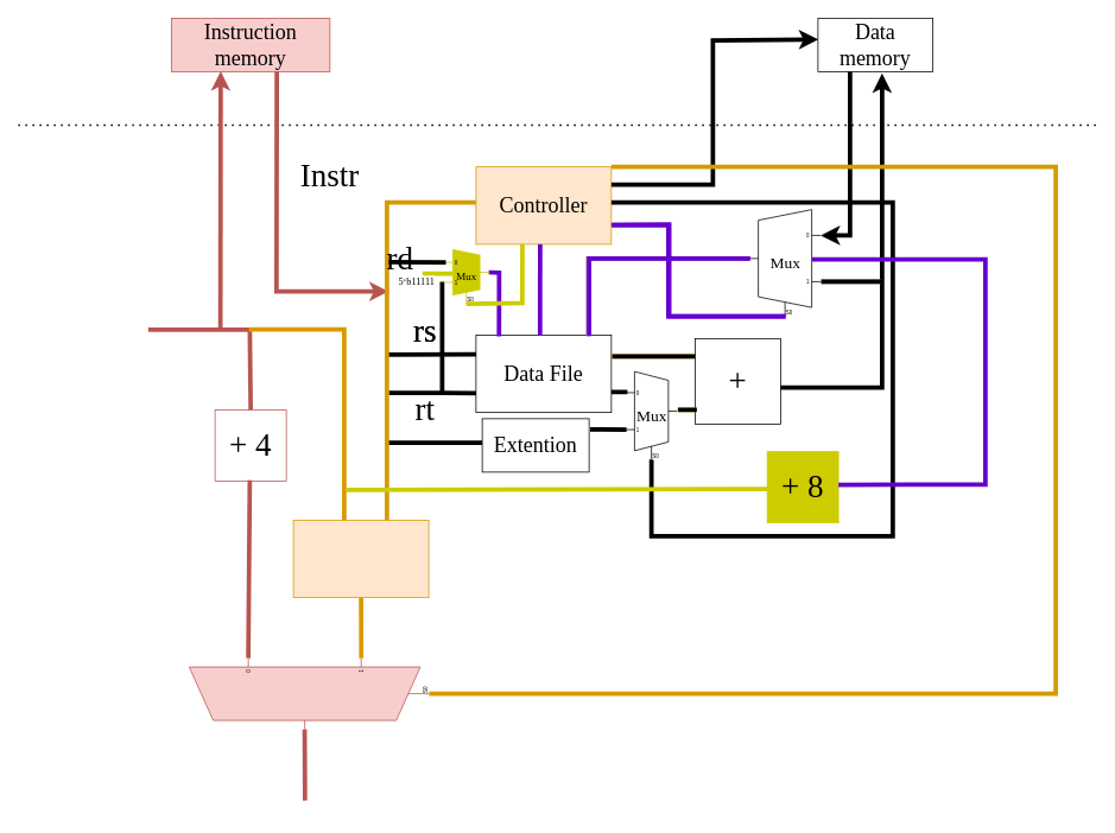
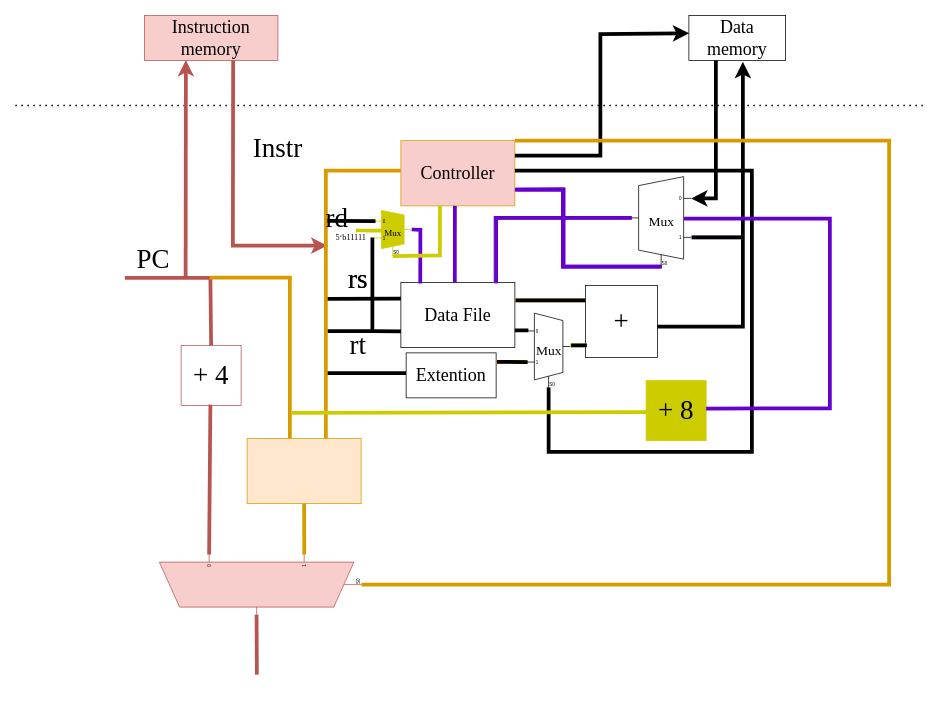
  <mxCell id="0" />
  <mxCell id="1" parent="0" />
  <mxCell id="2" value="&lt;font style=&quot;font-size: 24px&quot; face=&quot;Ubuntu Mono&quot;&gt;Instruction memory&lt;/font&gt;" style="rounded=0;whiteSpace=wrap;html=1;fillColor=#f8cecc;strokeColor=#b85450;" parent="1" vertex="1"><mxGeometry x="192" y="20" width="178" height="60" as="geometry" /></mxCell>
  <mxCell id="3" value="" style="endArrow=none;dashed=1;html=1;dashPattern=1 3;strokeWidth=2;" parent="1" edge="1"><mxGeometry width="50" height="50" relative="1" as="geometry"><mxPoint x="20" y="140" as="sourcePoint" /><mxPoint x="1230" y="140" as="targetPoint" /></mxGeometry></mxCell>
  <mxCell id="4" value="" style="endArrow=classic;html=1;entryX=0.311;entryY=0.993;entryDx=0;entryDy=0;entryPerimeter=0;strokeWidth=5;endFill=1;fillColor=#f8cecc;strokeColor=#b85450;" parent="1" target="2" edge="1"><mxGeometry width="50" height="50" relative="1" as="geometry"><mxPoint x="247" y="370" as="sourcePoint" /><mxPoint x="430" y="280" as="targetPoint" /></mxGeometry></mxCell>
  <mxCell id="5" value="" style="endArrow=none;html=1;entryX=0.311;entryY=0.993;entryDx=0;entryDy=0;entryPerimeter=0;strokeWidth=5;startArrow=classic;startFill=1;rounded=0;fillColor=#f8cecc;strokeColor=#b85450;" parent="1" edge="1"><mxGeometry width="50" height="50" relative="1" as="geometry"><mxPoint x="436" y="327" as="sourcePoint" /><mxPoint x="310.358" y="80" as="targetPoint" /><Array as="points"><mxPoint x="310" y="327" /></Array></mxGeometry></mxCell>
  <mxCell id="6" value="" style="endArrow=none;html=1;strokeWidth=5;fillColor=#f8cecc;strokeColor=#b85450;" parent="1" edge="1"><mxGeometry width="50" height="50" relative="1" as="geometry"><mxPoint x="166" y="370" as="sourcePoint" /><mxPoint x="282" y="370" as="targetPoint" /></mxGeometry></mxCell>
  <mxCell id="7" value="&lt;font style=&quot;font-size: 24px&quot; face=&quot;Ubuntu Mono&quot;&gt;Data File&lt;/font&gt;" style="rounded=0;whiteSpace=wrap;html=1;" parent="1" vertex="1"><mxGeometry x="534" y="376" width="152" height="87" as="geometry" /></mxCell>
  <mxCell id="8" value="&lt;font style=&quot;font-size: 36px&quot; face=&quot;Ubuntu Mono&quot;&gt;+ 4&lt;/font&gt;" style="whiteSpace=wrap;html=1;aspect=fixed;fillColor=#ffffff;strokeColor=#b85450;" parent="1" vertex="1"><mxGeometry x="241" y="460" width="80" height="80" as="geometry" /></mxCell>
  <mxCell id="9" value="" style="endArrow=none;html=1;strokeWidth=5;exitX=0.5;exitY=0;exitDx=0;exitDy=0;fillColor=#f8cecc;strokeColor=#b85450;" parent="1" source="8" edge="1"><mxGeometry width="50" height="50" relative="1" as="geometry"><mxPoint x="510" y="440" as="sourcePoint" /><mxPoint x="280" y="370" as="targetPoint" /></mxGeometry></mxCell>
  <mxCell id="10" value="" style="endArrow=none;html=1;strokeWidth=5;fillColor=#f8cecc;strokeColor=#b85450;exitX=1;exitY=0.235;exitDx=0;exitDy=3;exitPerimeter=0;" parent="1" edge="1" source="48"><mxGeometry width="50" height="50" relative="1" as="geometry"><mxPoint x="279" y="723" as="sourcePoint" /><mxPoint x="280" y="539" as="targetPoint" /></mxGeometry></mxCell>
+ <mxCell id="11" value="&lt;font style=&quot;font-size: 36px&quot; face=&quot;Ubuntu Mono&quot;&gt;PC&lt;/font&gt;" style="text;html=1;strokeColor=none;fillColor=none;align=center;verticalAlign=middle;whiteSpace=wrap;rounded=0;" parent="1" vertex="1"><mxGeometry x="184" y="335" width="40" height="20" as="geometry" /></mxCell>
  <mxCell id="12" value="&lt;font style=&quot;font-size: 36px&quot; face=&quot;Ubuntu Mono&quot;&gt;Instr&lt;/font&gt;" style="text;html=1;strokeColor=none;fillColor=none;align=center;verticalAlign=middle;whiteSpace=wrap;rounded=0;" parent="1" vertex="1"><mxGeometry x="350" y="187" width="40" height="20" as="geometry" /></mxCell>
- <mxCell id="13" value="&lt;font style=&quot;font-size: 24px&quot; face=&quot;Ubuntu Mono&quot;&gt;Controller&lt;/font&gt;" style="rounded=0;whiteSpace=wrap;html=1;fillColor=#ffe6cc;strokeColor=#d79b00;" parent="1" vertex="1"><mxGeometry x="534" y="187" width="152" height="87" as="geometry" /></mxCell>
+ <mxCell id="13" value="&lt;font style=&quot;font-size: 24px&quot; face=&quot;Ubuntu Mono&quot;&gt;Controller&lt;/font&gt;" style="rounded=0;whiteSpace=wrap;html=1;fillColor=#f8cecc;strokeColor=#d79b00;" parent="1" vertex="1"><mxGeometry x="534" y="187" width="152" height="87" as="geometry" /></mxCell>
  <mxCell id="14" value="" style="endArrow=none;html=1;strokeWidth=5;rounded=0;fillColor=#ffe6cc;strokeColor=#d79b00;" parent="1" edge="1"><mxGeometry width="50" height="50" relative="1" as="geometry"><mxPoint x="434" y="329" as="sourcePoint" /><mxPoint x="534" y="227" as="targetPoint" /><Array as="points"><mxPoint x="434" y="227" /></Array></mxGeometry></mxCell>
  <mxCell id="15" value="" style="endArrow=none;html=1;strokeWidth=5;rounded=0;entryX=0;entryY=0.25;entryDx=0;entryDy=0;fillColor=#ffe6cc;" parent="1" target="7" edge="1"><mxGeometry width="50" height="50" relative="1" as="geometry"><mxPoint x="434" y="398" as="sourcePoint" /><mxPoint x="455" y="376" as="targetPoint" /><Array as="points"><mxPoint x="434" y="398" /></Array></mxGeometry></mxCell>
  <mxCell id="16" value="" style="endArrow=none;html=1;strokeWidth=5;fillColor=#ffe6cc;strokeColor=#d79b00;" parent="1" edge="1"><mxGeometry width="50" height="50" relative="1" as="geometry"><mxPoint x="686" y="400" as="sourcePoint" /><mxPoint x="779" y="400" as="targetPoint" /></mxGeometry></mxCell>
  <mxCell id="17" value="" style="endArrow=none;html=1;strokeWidth=5;fillColor=#ffe6cc;" parent="1" edge="1"><mxGeometry width="50" height="50" relative="1" as="geometry"><mxPoint x="686" y="440" as="sourcePoint" /><mxPoint x="704" y="440" as="targetPoint" /></mxGeometry></mxCell>
  <mxCell id="18" value="&lt;font face=&quot;Ubuntu Mono&quot; style=&quot;font-size: 36px&quot;&gt;+&lt;/font&gt;" style="whiteSpace=wrap;html=1;aspect=fixed;fillColor=none;" parent="1" vertex="1"><mxGeometry x="780" y="380" width="96" height="96" as="geometry" /></mxCell>
  <mxCell id="19" value="" style="endArrow=none;html=1;strokeWidth=5;exitX=0.473;exitY=-0.002;exitDx=0;exitDy=0;exitPerimeter=0;fillColor=#e1d5e7;strokeColor=#6600CC;" parent="1" source="7" edge="1"><mxGeometry width="50" height="50" relative="1" as="geometry"><mxPoint x="606" y="370" as="sourcePoint" /><mxPoint x="606" y="274" as="targetPoint" /></mxGeometry></mxCell>
  <mxCell id="20" value="&lt;font style=&quot;font-size: 36px&quot; face=&quot;Ubuntu Mono&quot;&gt;rs&lt;/font&gt;" style="text;html=1;strokeColor=none;fillColor=none;align=center;verticalAlign=middle;whiteSpace=wrap;rounded=0;" parent="1" vertex="1"><mxGeometry x="457" y="362" width="40" height="20" as="geometry" /></mxCell>
  <mxCell id="21" value="&lt;font style=&quot;font-size: 18px&quot; face=&quot;Ubuntu Mono&quot;&gt;Mux&lt;/font&gt;" style="shadow=0;dashed=0;align=center;html=1;strokeWidth=1;shape=mxgraph.electrical.abstract.mux2;fillColor=none;" parent="1" vertex="1"><mxGeometry x="702" y="417" width="58" height="99" as="geometry" /></mxCell>
  <mxCell id="22" value="" style="endArrow=none;html=1;strokeWidth=5;rounded=0;fillColor=#ffe6cc;" parent="1" edge="1"><mxGeometry width="50" height="50" relative="1" as="geometry"><mxPoint x="439" y="497" as="sourcePoint" /><mxPoint x="541" y="497" as="targetPoint" /><Array as="points"><mxPoint x="434" y="497" /></Array></mxGeometry></mxCell>
  <mxCell id="23" value="" style="endArrow=none;html=1;strokeWidth=5;fillColor=#fff2cc;strokeColor=#CCCC00;" parent="1" edge="1"><mxGeometry width="50" height="50" relative="1" as="geometry"><mxPoint x="760" y="460" as="sourcePoint" /><mxPoint x="781" y="460" as="targetPoint" /></mxGeometry></mxCell>
  <mxCell id="24" value="&lt;font style=&quot;font-size: 24px&quot; face=&quot;Ubuntu Mono&quot;&gt;Extention&lt;/font&gt;" style="rounded=0;whiteSpace=wrap;html=1;" parent="1" vertex="1"><mxGeometry x="541" y="470" width="120" height="60" as="geometry" /></mxCell>
  <mxCell id="25" value="" style="endArrow=none;html=1;strokeWidth=5;fillColor=#ffe6cc;strokeColor=#d79b00;entryX=0;entryY=0.629;entryDx=0;entryDy=3;entryPerimeter=0;" parent="1" target="21" edge="1"><mxGeometry width="50" height="50" relative="1" as="geometry"><mxPoint x="661" y="482" as="sourcePoint" /><mxPoint x="679" y="482" as="targetPoint" /></mxGeometry></mxCell>
  <mxCell id="26" value="" style="endArrow=none;html=1;strokeWidth=5;fillColor=#fff2cc;entryX=0.328;entryY=1;entryDx=10;entryDy=0;entryPerimeter=0;rounded=0;" parent="1" target="21" edge="1"><mxGeometry width="50" height="50" relative="1" as="geometry"><mxPoint x="686" y="227" as="sourcePoint" /><mxPoint x="730" y="602" as="targetPoint" /><Array as="points"><mxPoint x="1002" y="227" /><mxPoint x="1002" y="602" /><mxPoint x="731" y="602" /></Array></mxGeometry></mxCell>
  <mxCell id="27" value="&lt;font style=&quot;font-size: 24px&quot; face=&quot;Ubuntu Mono&quot;&gt;Data memory&lt;/font&gt;" style="rounded=0;whiteSpace=wrap;html=1;fillColor=none;" parent="1" vertex="1"><mxGeometry x="918" y="20" width="129" height="60" as="geometry" /></mxCell>
  <mxCell id="28" value="" style="endArrow=classic;html=1;strokeWidth=5;fillColor=#e1d5e7;rounded=0;endFill=1;" parent="1" edge="1"><mxGeometry width="50" height="50" relative="1" as="geometry"><mxPoint x="876" y="435" as="sourcePoint" /><mxPoint x="990" y="82" as="targetPoint" /><Array as="points"><mxPoint x="990" y="435" /></Array></mxGeometry></mxCell>
  <mxCell id="29" value="" style="endArrow=classic;html=1;strokeWidth=5;fillColor=#e1d5e7;rounded=0;endFill=1;entryX=1;entryY=0.217;entryDx=0;entryDy=3;entryPerimeter=0;" parent="1" target="30" edge="1"><mxGeometry width="50" height="50" relative="1" as="geometry"><mxPoint x="954" y="80" as="sourcePoint" /><mxPoint x="954" y="266" as="targetPoint" /><Array as="points"><mxPoint x="954" y="264" /></Array></mxGeometry></mxCell>
  <mxCell id="30" value="&lt;font face=&quot;Ubuntu Mono&quot; style=&quot;font-size: 18px&quot;&gt;Mux&lt;/font&gt;" style="shadow=0;dashed=0;align=center;html=1;strokeWidth=1;shape=mxgraph.electrical.abstract.mux2;operation=demux;fillColor=none;" parent="1" vertex="1"><mxGeometry x="841" y="235" width="80" height="120" as="geometry" /></mxCell>
  <mxCell id="31" value="" style="endArrow=none;html=1;strokeWidth=5;fillColor=#e1d5e7;strokeColor=#9673a6;" parent="1" edge="1"><mxGeometry width="50" height="50" relative="1" as="geometry"><mxPoint x="921" y="316" as="sourcePoint" /><mxPoint x="990" y="316" as="targetPoint" /></mxGeometry></mxCell>
  <mxCell id="32" value="" style="endArrow=none;html=1;strokeWidth=5;fillColor=#e1d5e7;strokeColor=#9673a6;rounded=0;" parent="1" edge="1"><mxGeometry width="50" height="50" relative="1" as="geometry"><mxPoint x="660" y="377" as="sourcePoint" /><mxPoint x="841" y="290" as="targetPoint" /><Array as="points"><mxPoint x="660" y="290" /></Array></mxGeometry></mxCell>
  <mxCell id="33" value="" style="endArrow=classic;html=1;strokeWidth=5;fillColor=#e1d5e7;rounded=0;endFill=1;entryX=0.003;entryY=0.397;entryDx=0;entryDy=0;entryPerimeter=0;" parent="1" target="27" edge="1"><mxGeometry width="50" height="50" relative="1" as="geometry"><mxPoint x="686" y="207" as="sourcePoint" /><mxPoint x="921" y="-25" as="targetPoint" /><Array as="points"><mxPoint x="800" y="207" /><mxPoint x="800" y="45" /></Array></mxGeometry></mxCell>
  <mxCell id="34" value="" style="endArrow=none;html=1;strokeWidth=5;fillColor=#e1d5e7;rounded=0;entryX=1;entryY=0.75;entryDx=0;entryDy=0;exitX=0.375;exitY=1;exitDx=10;exitDy=0;exitPerimeter=0;strokeColor=#6600CC;" parent="1" source="30" target="13" edge="1"><mxGeometry width="50" height="50" relative="1" as="geometry"><mxPoint x="893" y="366" as="sourcePoint" /><mxPoint x="750.1" y="253.17" as="targetPoint" /><Array as="points"><mxPoint x="750" y="355" /><mxPoint x="750" y="252" /></Array></mxGeometry></mxCell>
  <mxCell id="35" value="" style="endArrow=none;html=1;strokeWidth=5;rounded=0;entryX=0;entryY=0.75;entryDx=0;entryDy=0;fillColor=#ffe6cc;" parent="1" edge="1"><mxGeometry width="50" height="50" relative="1" as="geometry"><mxPoint x="496" y="441" as="sourcePoint" /><mxPoint x="534" y="441.25" as="targetPoint" /><Array as="points" /></mxGeometry></mxCell>
  <mxCell id="36" value="" style="endArrow=none;html=1;strokeWidth=5;rounded=0;entryX=0.17;entryY=0.016;entryDx=0;entryDy=0;entryPerimeter=0;fillColor=#e1d5e7;exitX=1;exitY=0.5;exitDx=0;exitDy=-5;exitPerimeter=0;strokeColor=#6600CC;" parent="1" source="40" edge="1"><mxGeometry width="50" height="50" relative="1" as="geometry"><mxPoint x="537" y="297" as="sourcePoint" /><mxPoint x="559.84" y="377.392" as="targetPoint" /><Array as="points"><mxPoint x="560" y="306" /></Array></mxGeometry></mxCell>
  <mxCell id="37" value="&lt;font style=&quot;font-size: 36px&quot; face=&quot;Ubuntu Mono&quot;&gt;rs&lt;/font&gt;" style="text;html=1;strokeColor=none;fillColor=none;align=center;verticalAlign=middle;whiteSpace=wrap;rounded=0;" parent="1" vertex="1"><mxGeometry x="457" y="362" width="40" height="20" as="geometry" /></mxCell>
  <mxCell id="38" value="&lt;font style=&quot;font-size: 36px&quot; face=&quot;Ubuntu Mono&quot;&gt;rt&lt;/font&gt;" style="text;html=1;strokeColor=none;fillColor=none;align=center;verticalAlign=middle;whiteSpace=wrap;rounded=0;" parent="1" vertex="1"><mxGeometry x="457" y="450" width="40" height="20" as="geometry" /></mxCell>
  <mxCell id="39" value="" style="endArrow=none;html=1;strokeWidth=5;fillColor=#6a00ff;rounded=0;" parent="1" edge="1"><mxGeometry width="50" height="50" relative="1" as="geometry"><mxPoint x="436" y="441" as="sourcePoint" /><mxPoint x="496" y="316" as="targetPoint" /><Array as="points"><mxPoint x="496" y="441" /></Array></mxGeometry></mxCell>
  <mxCell id="40" value="&lt;font face=&quot;Ubuntu Mono&quot;&gt;Mux&lt;/font&gt;" style="shadow=0;dashed=0;align=center;html=1;strokeWidth=1;shape=mxgraph.electrical.abstract.mux2;strokeColor=#CCCC00;fillColor=#CCCC00;" parent="1" vertex="1"><mxGeometry x="498" y="280" width="50.33" height="61" as="geometry" /></mxCell>
  <mxCell id="41" value="" style="endArrow=none;html=1;strokeWidth=5;fillColor=#ffe6cc;entryX=0.043;entryY=0.233;entryDx=0;entryDy=0;entryPerimeter=0;" parent="1" target="40" edge="1"><mxGeometry width="50" height="50" relative="1" as="geometry"><mxPoint x="436" y="294" as="sourcePoint" /><mxPoint x="497" y="294" as="targetPoint" /></mxGeometry></mxCell>
  <mxCell id="42" value="&lt;font style=&quot;font-size: 36px&quot; face=&quot;Ubuntu Mono&quot;&gt;rd&lt;/font&gt;" style="text;html=1;strokeColor=none;fillColor=none;align=center;verticalAlign=middle;whiteSpace=wrap;rounded=0;" parent="1" vertex="1"><mxGeometry x="429" y="280" width="40" height="20" as="geometry" /></mxCell>
  <mxCell id="43" value="" style="endArrow=none;html=1;strokeWidth=5;exitX=0.301;exitY=1;exitDx=10;exitDy=0;exitPerimeter=0;fillColor=#e1d5e7;rounded=0;strokeColor=#CCCC00;" parent="1" source="40" edge="1"><mxGeometry width="50" height="50" relative="1" as="geometry"><mxPoint x="585.996" y="375.826" as="sourcePoint" /><mxPoint x="586.1" y="274" as="targetPoint" /><Array as="points"><mxPoint x="586" y="340" /></Array></mxGeometry></mxCell>
  <mxCell id="44" value="" style="endArrow=none;html=1;strokeWidth=5;rounded=0;fillColor=#ffe6cc;strokeColor=#d79b00;" edge="1" parent="1"><mxGeometry width="50" height="50" relative="1" as="geometry"><mxPoint x="279" y="369.5" as="sourcePoint" /><mxPoint x="386" y="584" as="targetPoint" /><Array as="points"><mxPoint x="386" y="369.5" /></Array></mxGeometry></mxCell>
  <mxCell id="45" value="" style="endArrow=none;html=1;strokeWidth=5;fillColor=#ffe6cc;strokeColor=#d79b00;" edge="1" parent="1"><mxGeometry width="50" height="50" relative="1" as="geometry"><mxPoint x="434" y="326" as="sourcePoint" /><mxPoint x="434" y="588" as="targetPoint" /></mxGeometry></mxCell>
  <mxCell id="46" value="" style="rounded=0;whiteSpace=wrap;html=1;fillColor=#ffe6cc;strokeColor=#d79b00;" vertex="1" parent="1"><mxGeometry x="329" y="584" width="152" height="87" as="geometry" /></mxCell>
  <mxCell id="47" value="" style="endArrow=none;html=1;strokeWidth=5;fillColor=#ffe6cc;strokeColor=#d79b00;entryX=1;entryY=0.706;entryDx=0;entryDy=3;entryPerimeter=0;" edge="1" parent="1" target="48"><mxGeometry width="50" height="50" relative="1" as="geometry"><mxPoint x="404.99" y="671" as="sourcePoint" /><mxPoint x="404.66" y="728" as="targetPoint" /></mxGeometry></mxCell>
  <mxCell id="48" value="" style="shadow=0;dashed=0;align=center;html=1;strokeWidth=1;shape=mxgraph.electrical.abstract.mux2;operation=demux;fillColor=#f8cecc;strokeColor=#b85450;rotation=-90;" vertex="1" parent="1"><mxGeometry x="306.71" y="644.29" width="80" height="269.43" as="geometry" /></mxCell>
  <mxCell id="49" value="" style="endArrow=none;html=1;strokeWidth=5;fillColor=#ffe6cc;strokeColor=#d79b00;exitX=1;exitY=0;exitDx=0;exitDy=0;rounded=0;entryX=0.375;entryY=1;entryDx=10;entryDy=0;entryPerimeter=0;" edge="1" parent="1" source="13" target="48"><mxGeometry width="50" height="50" relative="1" as="geometry"><mxPoint x="1092" y="241" as="sourcePoint" /><mxPoint x="1185" y="794" as="targetPoint" /><Array as="points"><mxPoint x="1185" y="187" /><mxPoint x="1185" y="779" /></Array></mxGeometry></mxCell>
  <mxCell id="50" value="" style="endArrow=none;html=1;strokeWidth=5;fillColor=#f8cecc;strokeColor=#b85450;entryX=0;entryY=0.481;entryDx=0;entryDy=0;entryPerimeter=0;" edge="1" parent="1" target="48"><mxGeometry width="50" height="50" relative="1" as="geometry"><mxPoint x="342" y="899" as="sourcePoint" /><mxPoint x="342.58" y="821" as="targetPoint" /></mxGeometry></mxCell>
  <mxCell id="51" value="" style="endArrow=none;html=1;strokeWidth=5;fillColor=#e1d5e7;" edge="1" parent="1"><mxGeometry width="50" height="50" relative="1" as="geometry"><mxPoint x="922" y="316" as="sourcePoint" /><mxPoint x="991" y="316" as="targetPoint" /></mxGeometry></mxCell>
  <mxCell id="52" value="" style="endArrow=none;html=1;strokeWidth=5;fillColor=#e1d5e7;rounded=0;entryX=1;entryY=0.75;entryDx=0;entryDy=0;exitX=0.375;exitY=1;exitDx=10;exitDy=0;exitPerimeter=0;strokeColor=#6600CC;" edge="1" parent="1"><mxGeometry width="50" height="50" relative="1" as="geometry"><mxPoint x="882" y="355" as="sourcePoint" /><mxPoint x="687" y="252.25" as="targetPoint" /><Array as="points"><mxPoint x="751" y="355" /><mxPoint x="751" y="252" /></Array></mxGeometry></mxCell>
  <mxCell id="53" value="" style="endArrow=none;html=1;strokeWidth=5;fillColor=#e1d5e7;rounded=0;strokeColor=#6600CC;" edge="1" parent="1"><mxGeometry width="50" height="50" relative="1" as="geometry"><mxPoint x="661" y="377" as="sourcePoint" /><mxPoint x="842" y="290" as="targetPoint" /><Array as="points"><mxPoint x="661" y="290" /></Array></mxGeometry></mxCell>
  <mxCell id="54" value="" style="endArrow=none;html=1;strokeWidth=5;fillColor=#ffe6cc;" edge="1" parent="1"><mxGeometry width="50" height="50" relative="1" as="geometry"><mxPoint x="687" y="400" as="sourcePoint" /><mxPoint x="780" y="400" as="targetPoint" /></mxGeometry></mxCell>
  <mxCell id="55" value="" style="endArrow=none;html=1;strokeWidth=5;fillColor=#fff2cc;" edge="1" parent="1"><mxGeometry width="50" height="50" relative="1" as="geometry"><mxPoint x="761" y="460" as="sourcePoint" /><mxPoint x="782" y="460" as="targetPoint" /></mxGeometry></mxCell>
  <mxCell id="56" value="" style="endArrow=none;html=1;strokeWidth=5;fillColor=#ffe6cc;entryX=0;entryY=0.629;entryDx=0;entryDy=3;entryPerimeter=0;" edge="1" parent="1"><mxGeometry width="50" height="50" relative="1" as="geometry"><mxPoint x="662" y="482" as="sourcePoint" /><mxPoint x="703" y="482.25" as="targetPoint" /></mxGeometry></mxCell>
  <mxCell id="57" value="" style="endArrow=none;html=1;strokeWidth=5;fillColor=#fff2cc;strokeColor=#CCCC00;" edge="1" parent="1"><mxGeometry width="50" height="50" relative="1" as="geometry"><mxPoint x="388" y="550" as="sourcePoint" /><mxPoint x="862" y="549" as="targetPoint" /></mxGeometry></mxCell>
  <mxCell id="58" value="&lt;font style=&quot;font-size: 36px&quot; face=&quot;Ubuntu Mono&quot;&gt;+ 8&lt;/font&gt;" style="whiteSpace=wrap;html=1;aspect=fixed;fillColor=#CCCC00;strokeColor=#CCCC00;" vertex="1" parent="1"><mxGeometry x="861" y="507" width="80" height="80" as="geometry" /></mxCell>
  <mxCell id="59" value="" style="endArrow=none;html=1;strokeWidth=5;fillColor=#e1d5e7;rounded=0;entryX=1;entryY=0.75;entryDx=0;entryDy=0;exitX=0.882;exitY=0.467;exitDx=0;exitDy=0;exitPerimeter=0;strokeColor=#6600CC;" edge="1" parent="1" source="30"><mxGeometry width="50" height="50" relative="1" as="geometry"><mxPoint x="1136" y="647" as="sourcePoint" /><mxPoint x="941" y="544.25" as="targetPoint" /><Array as="points"><mxPoint x="1106" y="291" /><mxPoint x="1106" y="544" /></Array></mxGeometry></mxCell>
  <mxCell id="60" value="" style="endArrow=none;html=1;strokeWidth=5;fillColor=#fff2cc;entryX=0.204;entryY=0.411;entryDx=0;entryDy=0;entryPerimeter=0;strokeColor=#CCCC00;" edge="1" parent="1"><mxGeometry width="50" height="50" relative="1" as="geometry"><mxPoint x="474" y="307" as="sourcePoint" /><mxPoint x="508.267" y="307.071" as="targetPoint" /></mxGeometry></mxCell>
  <mxCell id="61" value="&lt;font face=&quot;Ubuntu Mono&quot;&gt;5‘b11111&lt;/font&gt;" style="edgeLabel;html=1;align=center;verticalAlign=middle;resizable=0;points=[];" vertex="1" connectable="0" parent="60"><mxGeometry x="-0.568" y="-1" relative="1" as="geometry"><mxPoint x="-14.43" y="7.98" as="offset" /></mxGeometry></mxCell>
